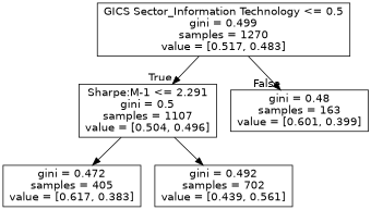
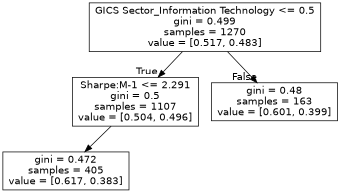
  digraph {
    node [color=black fillcolor="#ffffff" fontname=helvetica shape=box style=filled]
    edge [fontname=helvetica]
    n1 [label="GICS Sector_Information Technology <= 0.5\ngini = 0.499\nsamples = 1270\nvalue = [0.517, 0.483]"]
    n2 [label="Sharpe:M-1 <= 2.291\ngini = 0.5\nsamples = 1107\nvalue = [0.504, 0.496]"]
    n3 [label="gini = 0.48\nsamples = 163\nvalue = [0.601, 0.399]"]
    n4 [label="gini = 0.472\nsamples = 405\nvalue = [0.617, 0.383]"]
-   n5 [label="gini = 0.492\nsamples = 702\nvalue = [0.439, 0.561]"]
    n1 -> n2 [headlabel=True labelangle=45 labeldistance=2.5]
    n1 -> n3 [headlabel=False labelangle=-45 labeldistance=2.5]
    n2 -> n4
-   n2 -> n5
  }
